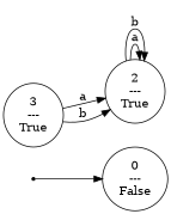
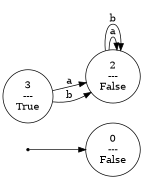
  digraph {
    rankdir=LR
    0 [shape=point]
    n2 [label="0\n---\nFalse"]
-   n3 [label="2\n---\nTrue"]
+   n3 [label="2\n---\nFalse"]
    n4 [label="3\n---\nTrue"]
    0 -> n2
    n3 -> n3 [label=a]
    n3 -> n3 [label=b]
    n4 -> n3 [label=a]
    n4 -> n3 [label=b]
  }
